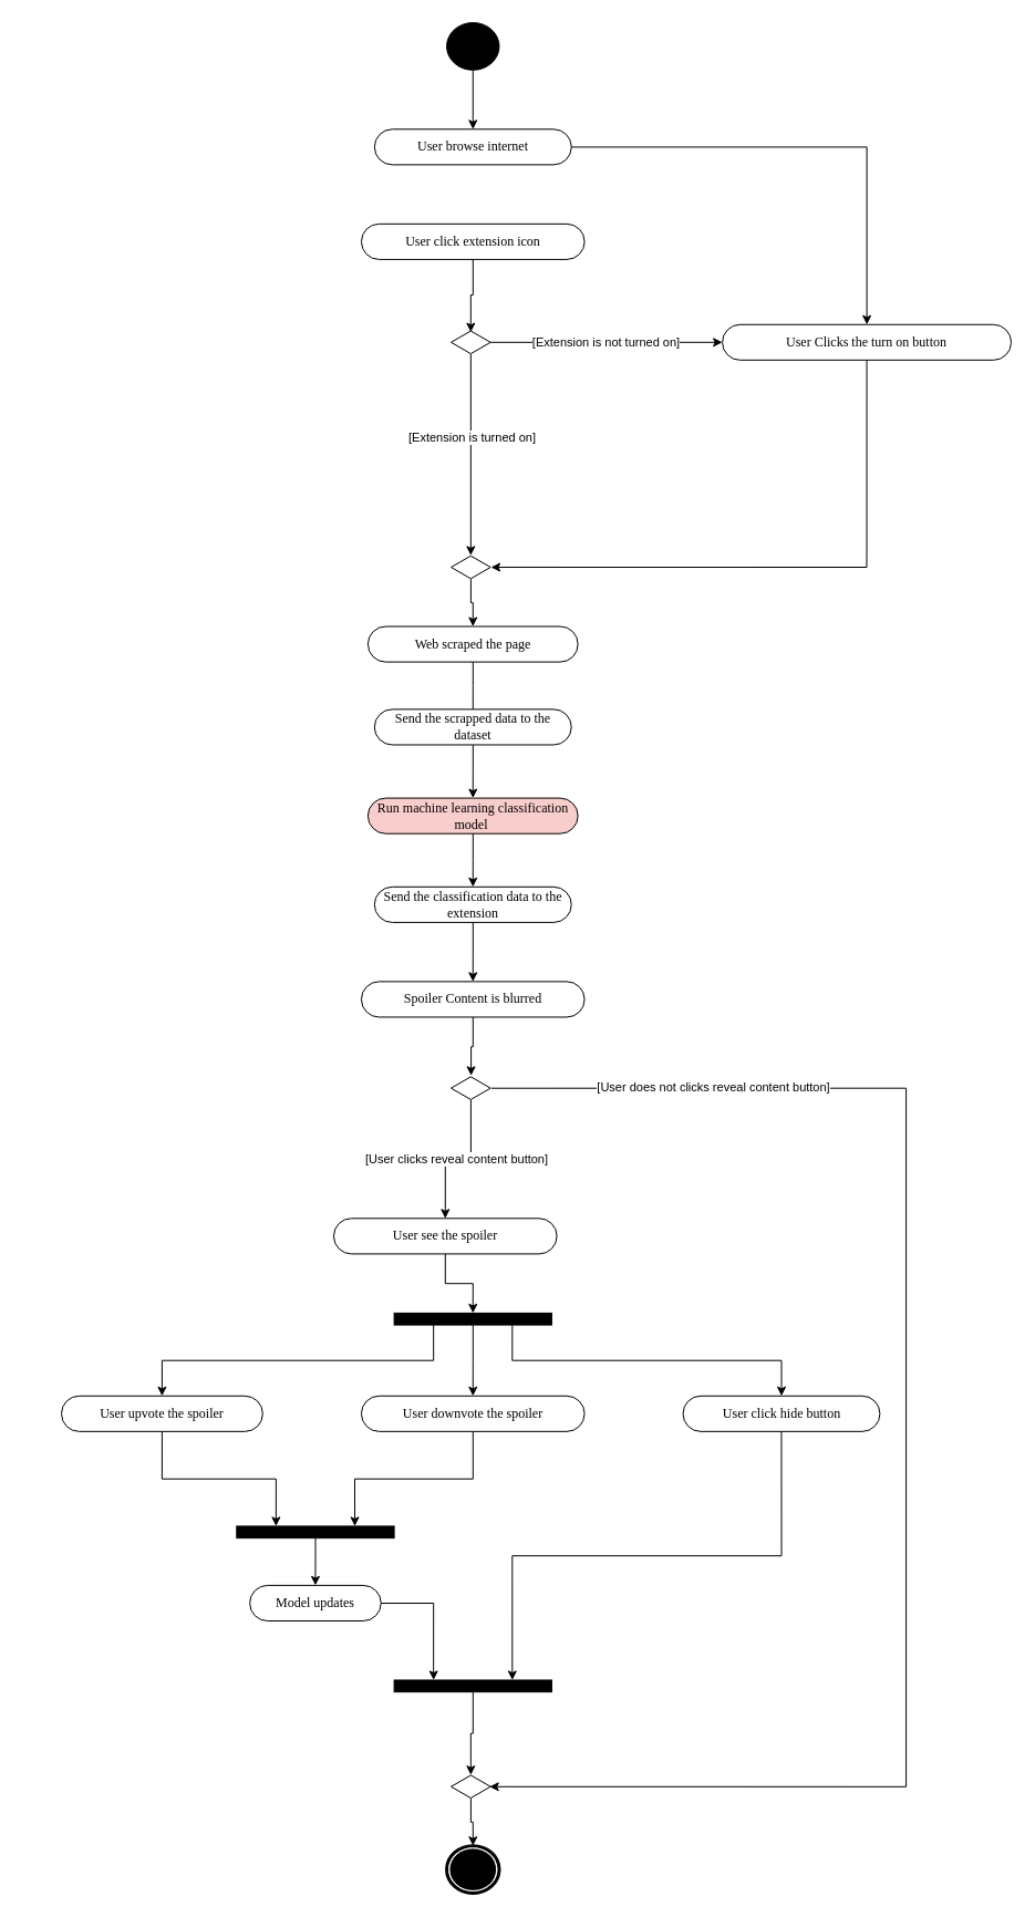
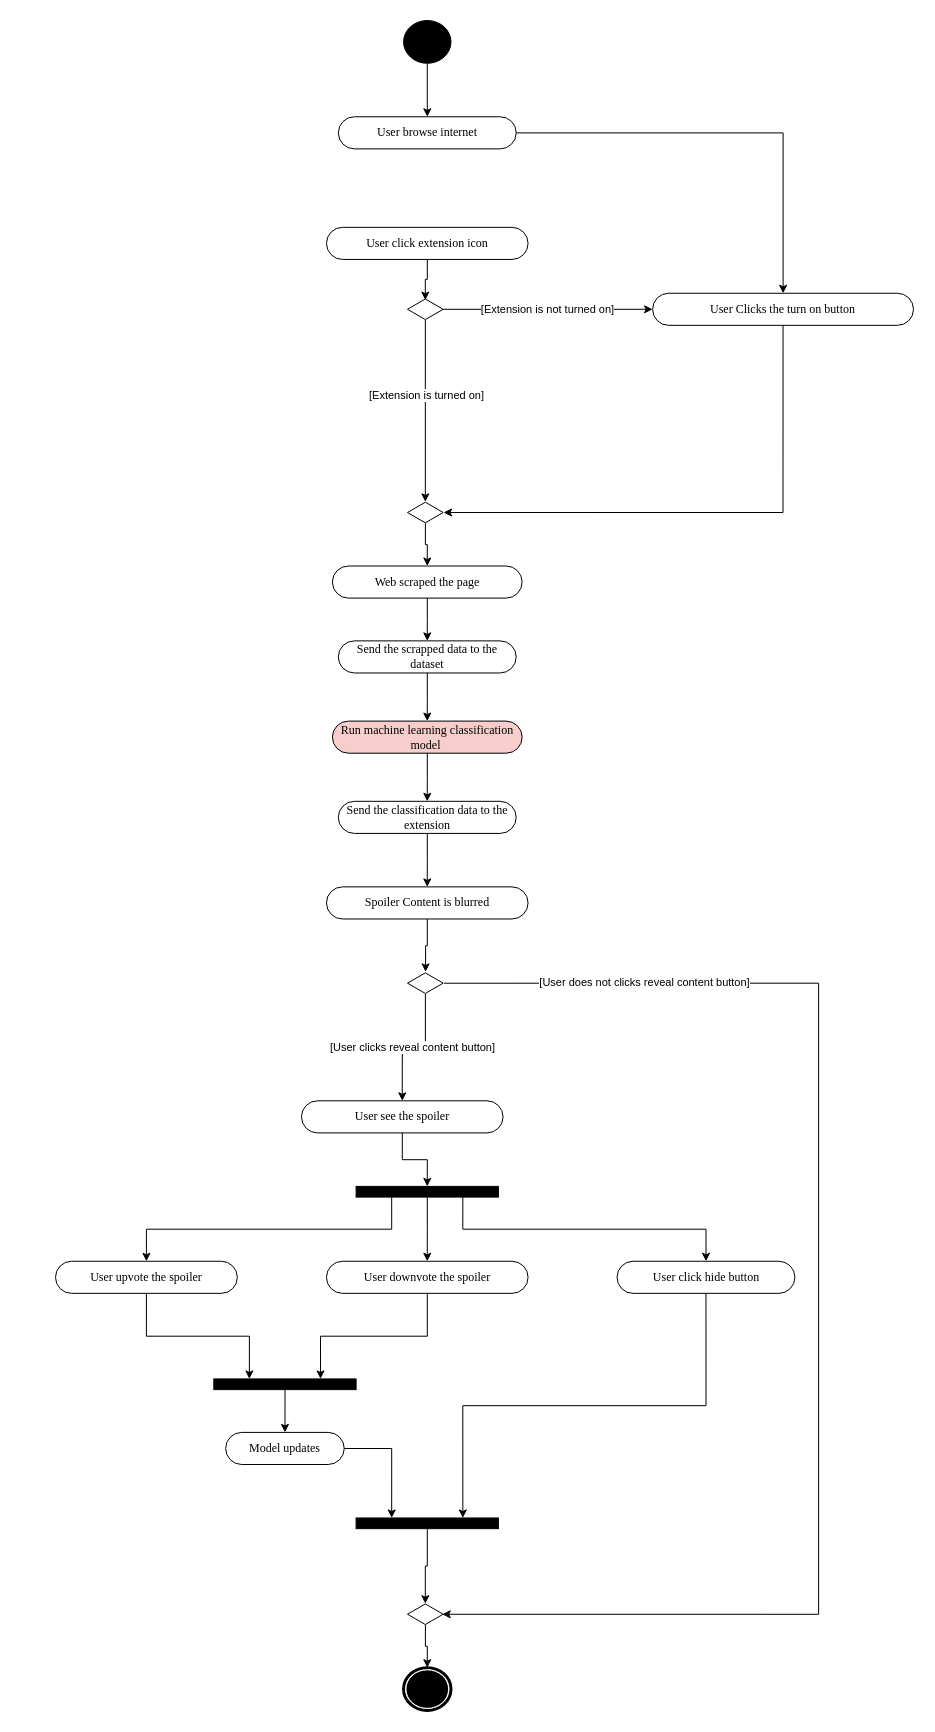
  <mxCell id="0" />
  <mxCell id="1" parent="0" />
  <mxCell id="2" value="" style="group" vertex="1" connectable="0" parent="1"><mxGeometry x="20" y="20" width="893" height="1690" as="geometry" /></mxCell>
  <mxCell id="3" value="" style="ellipse;whiteSpace=wrap;html=1;rounded=0;shadow=0;comic=0;labelBackgroundColor=none;strokeWidth=1;fillColor=#000000;fontFamily=Verdana;fontSize=12;align=center;container=0;" vertex="1" parent="2"><mxGeometry x="383.053" width="47.437" height="42.785" as="geometry" /></mxCell>
  <mxCell id="4" value="User browse internet" style="rounded=1;whiteSpace=wrap;html=1;shadow=0;comic=0;labelBackgroundColor=none;strokeWidth=1;fontFamily=Verdana;fontSize=12;align=center;arcSize=50;container=0;" vertex="1" parent="2"><mxGeometry x="317.827" y="96.266" width="177.888" height="32.089" as="geometry" /></mxCell>
  <mxCell id="5" style="edgeStyle=orthogonalEdgeStyle;rounded=0;orthogonalLoop=1;jettySize=auto;html=1;entryX=0.5;entryY=0;entryDx=0;entryDy=0;" edge="1" parent="2" source="3" target="4"><mxGeometry relative="1" as="geometry" /></mxCell>
- <mxCell id="6" value="User click extension icon" style="rounded=1;whiteSpace=wrap;html=1;shadow=0;comic=0;labelBackgroundColor=none;strokeWidth=1;fontFamily=Verdana;fontSize=12;align=center;arcSize=50;container=0;" vertex="1" parent="2"><mxGeometry x="305.968" y="181.835" width="201.607" height="32.089" as="geometry" /></mxCell>
+ <mxCell id="6" value="User click extension icon" style="rounded=1;whiteSpace=wrap;html=1;shadow=0;comic=0;labelBackgroundColor=none;strokeWidth=1;fontFamily=Verdana;fontSize=12;align=center;arcSize=50;container=0;" vertex="1" parent="2"><mxGeometry x="305.968" y="206.835" width="201.607" height="32.089" as="geometry" /></mxCell>
  <mxCell id="7" style="edgeStyle=orthogonalEdgeStyle;rounded=0;orthogonalLoop=1;jettySize=auto;html=1;" edge="1" parent="2" source="4" target="9"><mxGeometry relative="1" as="geometry" /></mxCell>
  <mxCell id="8" value="" style="html=1;whiteSpace=wrap;aspect=fixed;shape=isoRectangle;" vertex="1" parent="2"><mxGeometry x="387.014" y="951.962" width="35.65" height="21.392" as="geometry" /></mxCell>
  <mxCell id="9" value="User Clicks the turn on button" style="rounded=1;whiteSpace=wrap;html=1;shadow=0;comic=0;labelBackgroundColor=none;strokeWidth=1;fontFamily=Verdana;fontSize=12;align=center;arcSize=50;container=0;" vertex="1" parent="2"><mxGeometry x="632.097" y="272.753" width="260.903" height="32.089" as="geometry" /></mxCell>
  <mxCell id="10" value="Web scraped the page" style="rounded=1;whiteSpace=wrap;html=1;shadow=0;comic=0;labelBackgroundColor=none;strokeWidth=1;fontFamily=Verdana;fontSize=12;align=center;arcSize=50;container=0;" vertex="1" parent="2"><mxGeometry x="311.886" y="545.506" width="189.748" height="32.089" as="geometry" /></mxCell>
  <mxCell id="11" value="Send the scrapped data to the dataset" style="rounded=1;whiteSpace=wrap;html=1;shadow=0;comic=0;labelBackgroundColor=none;strokeWidth=1;fontFamily=Verdana;fontSize=12;align=center;arcSize=50;container=0;" vertex="1" parent="2"><mxGeometry x="317.815" y="620.38" width="177.888" height="32.089" as="geometry" /></mxCell>
- <mxCell id="12" style="edgeStyle=orthogonalEdgeStyle;rounded=0;orthogonalLoop=1;jettySize=auto;html=1;entryX=0.5;entryY=0;entryDx=0;entryDy=0;endArrow=none;" edge="1" parent="2" source="10" target="11"><mxGeometry relative="1" as="geometry" /></mxCell>
+ <mxCell id="12" style="edgeStyle=orthogonalEdgeStyle;rounded=0;orthogonalLoop=1;jettySize=auto;html=1;entryX=0.5;entryY=0;entryDx=0;entryDy=0;" edge="1" parent="2" source="10" target="11"><mxGeometry relative="1" as="geometry" /></mxCell>
  <mxCell id="13" value="Run machine learning classification model&amp;nbsp;" style="rounded=1;whiteSpace=wrap;html=1;shadow=0;comic=0;labelBackgroundColor=none;strokeWidth=1;fontFamily=Verdana;fontSize=12;align=center;arcSize=50;container=0;fillColor=#f8cecc;" vertex="1" parent="2"><mxGeometry x="311.886" y="700.601" width="189.748" height="32.089" as="geometry" /></mxCell>
  <mxCell id="14" style="edgeStyle=orthogonalEdgeStyle;rounded=0;orthogonalLoop=1;jettySize=auto;html=1;entryX=0.5;entryY=0;entryDx=0;entryDy=0;" edge="1" parent="2" source="11" target="13"><mxGeometry relative="1" as="geometry" /></mxCell>
  <mxCell id="15" value="Send the classification data to the extension" style="rounded=1;whiteSpace=wrap;html=1;shadow=0;comic=0;labelBackgroundColor=none;strokeWidth=1;fontFamily=Verdana;fontSize=12;align=center;arcSize=50;container=0;" vertex="1" parent="2"><mxGeometry x="317.815" y="780.823" width="177.888" height="32.089" as="geometry" /></mxCell>
  <mxCell id="16" style="edgeStyle=orthogonalEdgeStyle;rounded=0;orthogonalLoop=1;jettySize=auto;html=1;entryX=0.5;entryY=0;entryDx=0;entryDy=0;" edge="1" parent="2" source="13" target="15"><mxGeometry relative="1" as="geometry" /></mxCell>
  <mxCell id="17" value="Spoiler Content is blurred" style="rounded=1;whiteSpace=wrap;html=1;shadow=0;comic=0;labelBackgroundColor=none;strokeWidth=1;fontFamily=Verdana;fontSize=12;align=center;arcSize=50;container=0;" vertex="1" parent="2"><mxGeometry x="305.956" y="866.392" width="201.607" height="32.089" as="geometry" /></mxCell>
  <mxCell id="18" style="edgeStyle=orthogonalEdgeStyle;rounded=0;orthogonalLoop=1;jettySize=auto;html=1;entryX=0.5;entryY=0;entryDx=0;entryDy=0;" edge="1" parent="2" source="15" target="17"><mxGeometry relative="1" as="geometry" /></mxCell>
  <mxCell id="19" value="" style="shape=mxgraph.bpmn.shape;html=1;verticalLabelPosition=bottom;labelBackgroundColor=#ffffff;verticalAlign=top;perimeter=ellipsePerimeter;outline=end;symbol=terminate;rounded=0;shadow=0;comic=0;strokeWidth=1;fontFamily=Verdana;fontSize=12;align=center;container=0;" vertex="1" parent="2"><mxGeometry x="383.065" y="1647.215" width="47.437" height="42.785" as="geometry" /></mxCell>
  <mxCell id="20" value="User see the spoiler" style="rounded=1;whiteSpace=wrap;html=1;shadow=0;comic=0;labelBackgroundColor=none;strokeWidth=1;fontFamily=Verdana;fontSize=12;align=center;arcSize=50;container=0;" vertex="1" parent="2"><mxGeometry x="280.968" y="1080.316" width="201.607" height="32.089" as="geometry" /></mxCell>
  <mxCell id="21" style="edgeStyle=orthogonalEdgeStyle;rounded=0;orthogonalLoop=1;jettySize=auto;html=1;entryX=0.5;entryY=0;entryDx=0;entryDy=0;" edge="1" parent="2" source="8" target="20"><mxGeometry relative="1" as="geometry" /></mxCell>
  <mxCell id="22" value="[User clicks reveal content button]" style="edgeLabel;html=1;align=center;verticalAlign=middle;resizable=0;points=[];" vertex="1" connectable="0" parent="21"><mxGeometry x="0.034" relative="1" as="geometry"><mxPoint as="offset" /></mxGeometry></mxCell>
  <mxCell id="23" value="User upvote the spoiler" style="rounded=1;whiteSpace=wrap;html=1;shadow=0;comic=0;labelBackgroundColor=none;strokeWidth=1;fontFamily=Verdana;fontSize=12;align=center;arcSize=50;container=0;" vertex="1" parent="2"><mxGeometry x="35" y="1240.759" width="181.838" height="32.089" as="geometry" /></mxCell>
  <mxCell id="24" value="User downvote the spoiler" style="rounded=1;whiteSpace=wrap;html=1;shadow=0;comic=0;labelBackgroundColor=none;strokeWidth=1;fontFamily=Verdana;fontSize=12;align=center;arcSize=50;container=0;" vertex="1" parent="2"><mxGeometry x="305.956" y="1240.759" width="201.607" height="32.089" as="geometry" /></mxCell>
  <mxCell id="25" value="User click hide button" style="rounded=1;whiteSpace=wrap;html=1;shadow=0;comic=0;labelBackgroundColor=none;strokeWidth=1;fontFamily=Verdana;fontSize=12;align=center;arcSize=50;container=0;" vertex="1" parent="2"><mxGeometry x="596.519" y="1240.759" width="177.888" height="32.089" as="geometry" /></mxCell>
  <mxCell id="26" value="Model updates" style="rounded=1;whiteSpace=wrap;html=1;shadow=0;comic=0;labelBackgroundColor=none;strokeWidth=1;fontFamily=Verdana;fontSize=12;align=center;arcSize=50;container=0;" vertex="1" parent="2"><mxGeometry x="205.153" y="1411.899" width="118.592" height="32.089" as="geometry" /></mxCell>
  <mxCell id="27" style="edgeStyle=orthogonalEdgeStyle;rounded=0;orthogonalLoop=1;jettySize=auto;html=1;entryX=0;entryY=0.5;entryDx=0;entryDy=0;" edge="1" parent="2" source="29" target="9"><mxGeometry relative="1" as="geometry"><mxPoint x="572.801" y="288.797" as="targetPoint" /></mxGeometry></mxCell>
  <mxCell id="28" value="[Extension is not turned on]" style="edgeLabel;html=1;align=center;verticalAlign=middle;resizable=0;points=[];" vertex="1" connectable="0" parent="27"><mxGeometry x="0.147" relative="1" as="geometry"><mxPoint x="-16" as="offset" /></mxGeometry></mxCell>
  <mxCell id="29" value="" style="html=1;whiteSpace=wrap;aspect=fixed;shape=isoRectangle;" vertex="1" parent="2"><mxGeometry x="387.002" y="278.101" width="35.65" height="21.392" as="geometry" /></mxCell>
  <mxCell id="30" style="edgeStyle=orthogonalEdgeStyle;rounded=0;orthogonalLoop=1;jettySize=auto;html=1;entryX=0.5;entryY=0;entryDx=0;entryDy=0;" edge="1" parent="2" source="31" target="10"><mxGeometry relative="1" as="geometry" /></mxCell>
  <mxCell id="31" value="" style="html=1;whiteSpace=wrap;aspect=fixed;shape=isoRectangle;" vertex="1" parent="2"><mxGeometry x="387.002" y="481.329" width="35.65" height="21.392" as="geometry" /></mxCell>
  <mxCell id="32" style="edgeStyle=orthogonalEdgeStyle;rounded=0;orthogonalLoop=1;jettySize=auto;html=1;" edge="1" parent="2" source="29" target="31"><mxGeometry relative="1" as="geometry"><mxPoint x="406.766" y="352.975" as="targetPoint" /></mxGeometry></mxCell>
  <mxCell id="33" value="[Extension is turned on]" style="edgeLabel;html=1;align=center;verticalAlign=middle;resizable=0;points=[];" vertex="1" connectable="0" parent="32"><mxGeometry x="-0.176" y="1" relative="1" as="geometry"><mxPoint as="offset" /></mxGeometry></mxCell>
  <mxCell id="34" style="edgeStyle=orthogonalEdgeStyle;rounded=0;orthogonalLoop=1;jettySize=auto;html=1;entryX=0.5;entryY=0.071;entryDx=0;entryDy=0;entryPerimeter=0;" edge="1" parent="2" source="6" target="29"><mxGeometry relative="1" as="geometry" /></mxCell>
  <mxCell id="35" style="edgeStyle=orthogonalEdgeStyle;rounded=0;orthogonalLoop=1;jettySize=auto;html=1;entryX=1.011;entryY=0.5;entryDx=0;entryDy=0;entryPerimeter=0;exitX=0.5;exitY=1;exitDx=0;exitDy=0;" edge="1" parent="2" source="9" target="31"><mxGeometry relative="1" as="geometry" /></mxCell>
  <mxCell id="36" style="edgeStyle=orthogonalEdgeStyle;rounded=0;orthogonalLoop=1;jettySize=auto;html=1;entryX=0.507;entryY=-0.028;entryDx=0;entryDy=0;entryPerimeter=0;" edge="1" parent="2" source="17" target="8"><mxGeometry relative="1" as="geometry" /></mxCell>
  <mxCell id="37" style="edgeStyle=orthogonalEdgeStyle;rounded=0;orthogonalLoop=1;jettySize=auto;html=1;entryX=0.5;entryY=0;entryDx=0;entryDy=0;exitX=0.25;exitY=1;exitDx=0;exitDy=0;" edge="1" parent="2" source="40" target="23"><mxGeometry relative="1" as="geometry" /></mxCell>
  <mxCell id="38" style="edgeStyle=orthogonalEdgeStyle;rounded=0;orthogonalLoop=1;jettySize=auto;html=1;entryX=0.5;entryY=0;entryDx=0;entryDy=0;" edge="1" parent="2" source="40" target="24"><mxGeometry relative="1" as="geometry" /></mxCell>
  <mxCell id="39" style="edgeStyle=orthogonalEdgeStyle;rounded=0;orthogonalLoop=1;jettySize=auto;html=1;exitX=0.75;exitY=1;exitDx=0;exitDy=0;" edge="1" parent="2" source="40" target="25"><mxGeometry relative="1" as="geometry" /></mxCell>
  <mxCell id="40" value="" style="rounded=0;whiteSpace=wrap;html=1;fillColor=#000000;" vertex="1" parent="2"><mxGeometry x="335.604" y="1165.886" width="142.311" height="10.696" as="geometry" /></mxCell>
  <mxCell id="41" style="edgeStyle=orthogonalEdgeStyle;rounded=0;orthogonalLoop=1;jettySize=auto;html=1;entryX=0.5;entryY=0;entryDx=0;entryDy=0;" edge="1" parent="2" source="20" target="40"><mxGeometry relative="1" as="geometry"><mxPoint x="406.772" y="1165.886" as="targetPoint" /></mxGeometry></mxCell>
  <mxCell id="42" style="edgeStyle=orthogonalEdgeStyle;rounded=0;orthogonalLoop=1;jettySize=auto;html=1;entryX=0.5;entryY=0;entryDx=0;entryDy=0;" edge="1" parent="2" source="43" target="26"><mxGeometry relative="1" as="geometry" /></mxCell>
  <mxCell id="43" value="" style="rounded=0;whiteSpace=wrap;html=1;fillColor=#000000;" vertex="1" parent="2"><mxGeometry x="193.294" y="1358.418" width="142.311" height="10.696" as="geometry" /></mxCell>
  <mxCell id="44" style="edgeStyle=orthogonalEdgeStyle;rounded=0;orthogonalLoop=1;jettySize=auto;html=1;entryX=0.25;entryY=0;entryDx=0;entryDy=0;exitX=0.5;exitY=1;exitDx=0;exitDy=0;" edge="1" parent="2" source="23" target="43"><mxGeometry relative="1" as="geometry" /></mxCell>
  <mxCell id="45" value="" style="rounded=0;whiteSpace=wrap;html=1;fillColor=#000000;" vertex="1" parent="2"><mxGeometry x="335.604" y="1497.468" width="142.311" height="10.696" as="geometry" /></mxCell>
  <mxCell id="46" style="edgeStyle=orthogonalEdgeStyle;rounded=0;orthogonalLoop=1;jettySize=auto;html=1;entryX=0.5;entryY=0;entryDx=0;entryDy=0;" edge="1" parent="2" source="47" target="19"><mxGeometry relative="1" as="geometry" /></mxCell>
  <mxCell id="47" value="" style="html=1;whiteSpace=wrap;aspect=fixed;shape=isoRectangle;" vertex="1" parent="2"><mxGeometry x="387.014" y="1583.038" width="35.65" height="21.392" as="geometry" /></mxCell>
  <mxCell id="48" style="edgeStyle=orthogonalEdgeStyle;rounded=0;orthogonalLoop=1;jettySize=auto;html=1;entryX=0.5;entryY=0.007;entryDx=0;entryDy=0;entryPerimeter=0;" edge="1" parent="2" source="45" target="47"><mxGeometry relative="1" as="geometry" /></mxCell>
  <mxCell id="49" style="edgeStyle=orthogonalEdgeStyle;rounded=0;orthogonalLoop=1;jettySize=auto;html=1;entryX=0.973;entryY=0.502;entryDx=0;entryDy=0;entryPerimeter=0;exitX=1.024;exitY=0.503;exitDx=0;exitDy=0;exitPerimeter=0;" edge="1" parent="2" source="8" target="47"><mxGeometry relative="1" as="geometry"><Array as="points"><mxPoint x="798.126" y="962.658" /><mxPoint x="798.126" y="1593.734" /></Array></mxGeometry></mxCell>
  <mxCell id="50" value="[User does not clicks reveal content button]" style="edgeLabel;html=1;align=center;verticalAlign=middle;resizable=0;points=[];" vertex="1" connectable="0" parent="49"><mxGeometry x="-0.711" y="1" relative="1" as="geometry"><mxPoint as="offset" /></mxGeometry></mxCell>
  <mxCell id="51" style="edgeStyle=orthogonalEdgeStyle;rounded=0;orthogonalLoop=1;jettySize=auto;html=1;entryX=0.75;entryY=0;entryDx=0;entryDy=0;" edge="1" parent="2" source="24" target="43"><mxGeometry relative="1" as="geometry" /></mxCell>
  <mxCell id="52" style="edgeStyle=orthogonalEdgeStyle;rounded=0;orthogonalLoop=1;jettySize=auto;html=1;entryX=0.75;entryY=0;entryDx=0;entryDy=0;exitX=0.5;exitY=1;exitDx=0;exitDy=0;" edge="1" parent="2" source="25" target="45"><mxGeometry relative="1" as="geometry" /></mxCell>
  <mxCell id="53" style="edgeStyle=orthogonalEdgeStyle;rounded=0;orthogonalLoop=1;jettySize=auto;html=1;entryX=0.25;entryY=0;entryDx=0;entryDy=0;" edge="1" parent="2" source="26" target="45"><mxGeometry relative="1" as="geometry" /></mxCell>
